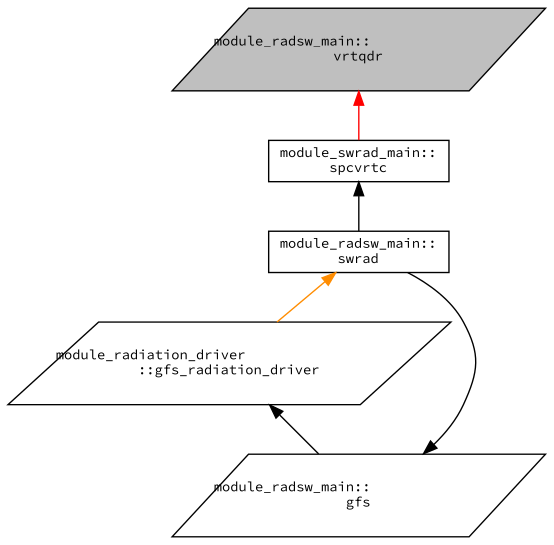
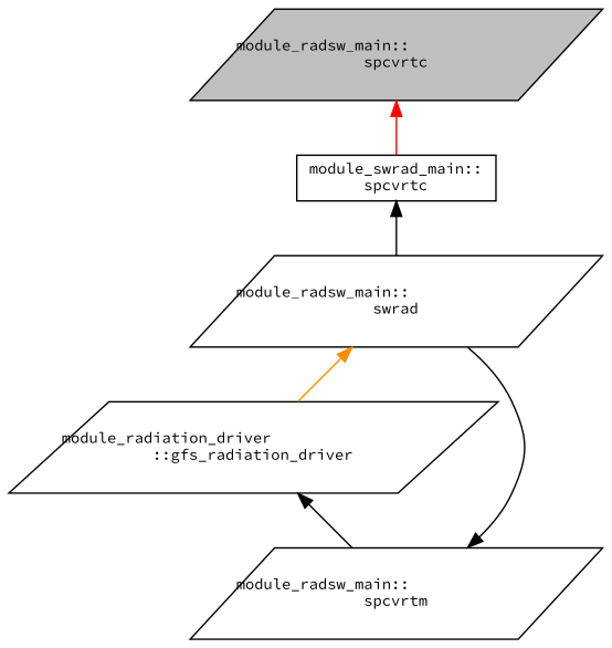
  digraph {
    fontname="Source Code Pro"
    rankdir=TB
    node [color=black fillcolor=white fontname="Source Code Pro" fontsize=10 shape=parallelogram style=filled]
    edge [color=black dir=back fontname="Source Code Pro" fontsize=10 labelfontname=Helvetica labelfontsize=10 style=solid]
-   n1 [fillcolor=grey75 fontcolor=black height=0.2 label="module_radsw_main::\lvrtqdr" width=0.4]
+   n1 [fillcolor=grey75 fontcolor=black height=0.2 label="module_radsw_main::\lspcvrtc" width=0.4]
    n2 [height=0.2 label="module_swrad_main::\lspcvrtc" shape=box width=0.4]
-   n3 [height=0.2 label="module_radsw_main::\lswrad" shape=box width=0.4]
-   n4 [height=0.2 label="module_radsw_main::\lgfs" width=0.4]
+   n3 [height=0.2 label="module_radsw_main::\lswrad" width=0.4]
+   n4 [height=0.2 label="module_radsw_main::\lspcvrtm" width=0.4]
    n5 [height=0.2 label="module_radiation_driver\l::gfs_radiation_driver" width=0.4]
    n1 -> n2 [color=red]
    n2 -> n3
    n3 -> n5 [color=darkorange]
    n4 -> n3
    n5 -> n4
  }
